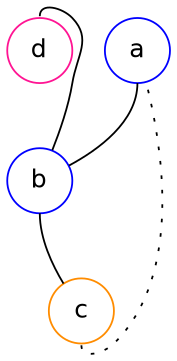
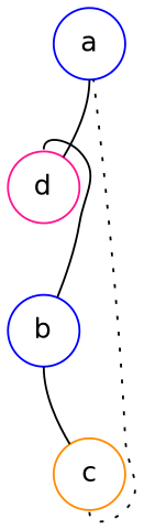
  graph {
    fontname="DejaVu Sans"
    node [color=blue fontname="DejaVu Sans" shape=circle]
    edge [fontname="DejaVu Sans" style=solid tailport=s weight=0]
    a
    b
    c [color=darkorange]
    d [color=deeppink]
-   a -- b
+   a -- d
    b -- c
    c -- a [style=dotted]
    d -- b [splines=line tailport=n weight=""]
  }
